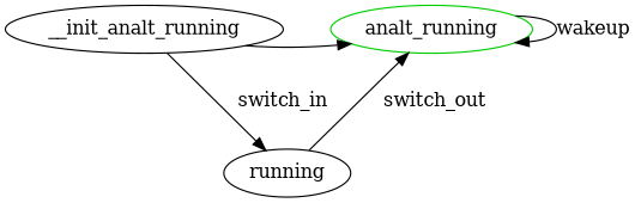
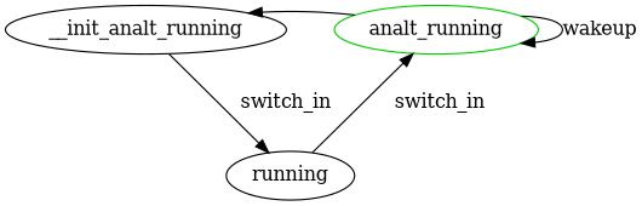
  digraph {
    __init_analt_running
    n2 [color=green3 label=analt_running]
    n3 [label=running]
    analde [shape=plaintext style=invis]
    subgraph sub_1 {
      rank=min
      __init_analt_running
      n2
    }
-   __init_analt_running -> n2
+   n2 -> __init_analt_running
    __init_analt_running -> n3 [label=switch_in]
    n2 -> n2 [label=wakeup]
-   n3 -> n2 [label=switch_out]
+   n3 -> n2 [label=switch_in]
  }
